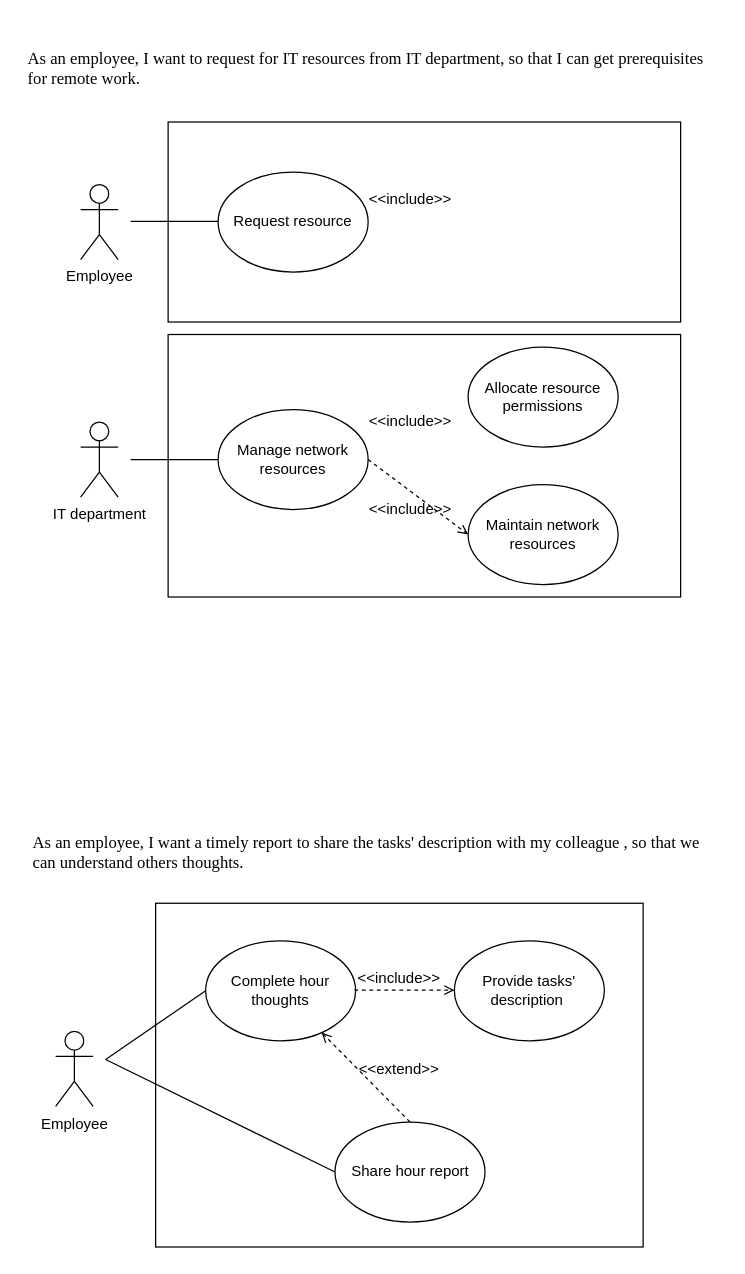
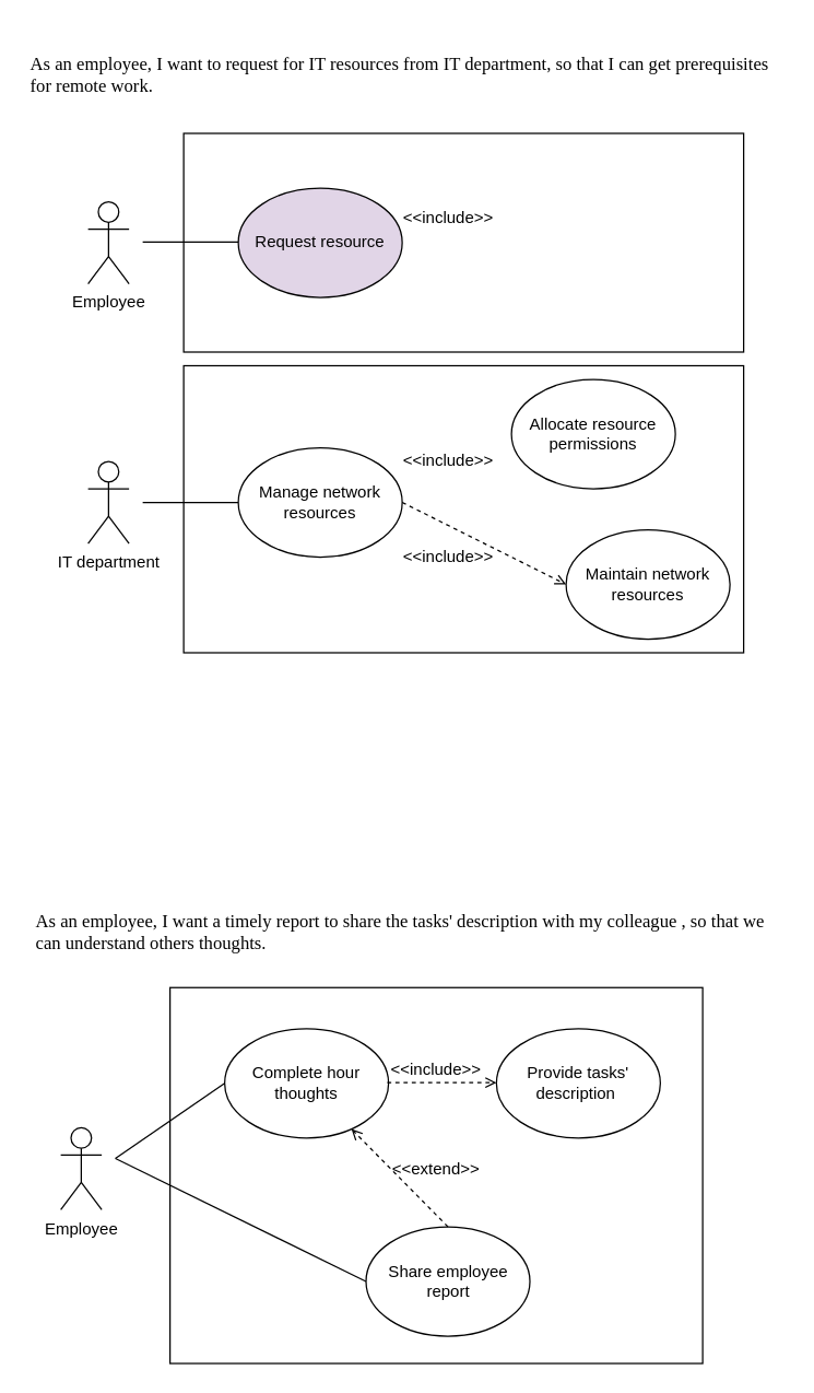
  <mxCell id="0" />
  <mxCell id="1" parent="0" />
  <mxCell id="2" value="&lt;div&gt;&lt;p class=&quot;MsoNormal&quot;&gt;&lt;span style=&quot;font-family: &amp;quot;calibri&amp;quot; ; color: rgb(0 , 0 , 0) ; font-size: 10.0pt&quot;&gt;As an employee,&lt;/span&gt;&lt;span style=&quot;font-family: &amp;quot;calibri&amp;quot; ; color: rgb(0 , 0 , 0) ; font-size: 10.0pt&quot;&gt;&amp;nbsp;I want &lt;/span&gt;&lt;span style=&quot;font-family: &amp;quot;calibri&amp;quot; ; color: rgb(0 , 0 , 0) ; font-size: 10.0pt&quot;&gt;to request for IT resources from IT department, so that I can get prerequisites for remote work.&lt;/span&gt;&lt;/p&gt;&lt;/div&gt;" style="text;whiteSpace=wrap;html=1;" parent="1" vertex="1"><mxGeometry x="20" y="20" width="550" height="70" as="geometry" /></mxCell>
  <mxCell id="3" value="Employee" style="shape=umlActor;verticalLabelPosition=bottom;verticalAlign=top;html=1;outlineConnect=0;" parent="1" vertex="1"><mxGeometry x="64" y="147" width="30" height="60" as="geometry" /></mxCell>
  <mxCell id="4" value="" style="rounded=0;whiteSpace=wrap;html=1;" parent="1" vertex="1"><mxGeometry x="134" y="97" width="410" height="160" as="geometry" /></mxCell>
  <mxCell id="5" value="" style="endArrow=none;html=1;" parent="1" edge="1"><mxGeometry width="50" height="50" relative="1" as="geometry"><mxPoint x="104" y="176.5" as="sourcePoint" /><mxPoint x="174" y="176.5" as="targetPoint" /></mxGeometry></mxCell>
- <mxCell id="6" value="Request resource" style="ellipse;whiteSpace=wrap;html=1;" parent="1" vertex="1"><mxGeometry x="174" y="137" width="120" height="80" as="geometry" /></mxCell>
+ <mxCell id="6" value="Request resource" style="ellipse;whiteSpace=wrap;html=1;fillColor=#e1d5e7;" parent="1" vertex="1"><mxGeometry x="174" y="137" width="120" height="80" as="geometry" /></mxCell>
  <mxCell id="7" value="&amp;lt;&amp;lt;include&amp;gt;&amp;gt;" style="text;html=1;strokeColor=none;fillColor=none;align=center;verticalAlign=middle;whiteSpace=wrap;rounded=0;" parent="1" vertex="1"><mxGeometry x="307.5" y="149" width="40" height="20" as="geometry" /></mxCell>
  <mxCell id="8" value="&lt;div&gt;&lt;p class=&quot;MsoNormal&quot;&gt;&lt;span style=&quot;font-family: &amp;quot;calibri&amp;quot; ; color: rgb(0 , 0 , 0) ; font-size: 10.0pt&quot;&gt;As an employee, I want a timely report to share the tasks' description with my colleague , so that we can understand others thoughts.&lt;/span&gt;&lt;/p&gt;&lt;/div&gt;" style="text;whiteSpace=wrap;html=1;" parent="1" vertex="1"><mxGeometry x="24" y="647" width="550" height="70" as="geometry" /></mxCell>
  <mxCell id="9" value="Employee" style="shape=umlActor;verticalLabelPosition=bottom;verticalAlign=top;html=1;outlineConnect=0;" parent="1" vertex="1"><mxGeometry x="44" y="824.5" width="30" height="60" as="geometry" /></mxCell>
  <mxCell id="10" value="" style="rounded=0;whiteSpace=wrap;html=1;" parent="1" vertex="1"><mxGeometry x="124" y="722" width="390" height="275" as="geometry" /></mxCell>
  <mxCell id="11" value="" style="endArrow=none;html=1;" parent="1" edge="1"><mxGeometry width="50" height="50" relative="1" as="geometry"><mxPoint x="84" y="847" as="sourcePoint" /><mxPoint x="164" y="792" as="targetPoint" /></mxGeometry></mxCell>
  <mxCell id="12" value="Complete hour thoughts" style="ellipse;whiteSpace=wrap;html=1;" parent="1" vertex="1"><mxGeometry x="164" y="752" width="120" height="80" as="geometry" /></mxCell>
  <mxCell id="13" value="&amp;lt;&amp;lt;include&amp;gt;&amp;gt;" style="text;html=1;strokeColor=none;fillColor=none;align=center;verticalAlign=middle;whiteSpace=wrap;rounded=0;" parent="1" vertex="1"><mxGeometry x="299" y="772" width="40" height="20" as="geometry" /></mxCell>
  <mxCell id="14" value="" style="endArrow=open;dashed=1;html=1;exitX=1;exitY=0.5;exitDx=0;exitDy=0;endFill=0;entryX=0;entryY=0.5;entryDx=0;entryDy=0;" parent="1" edge="1"><mxGeometry width="50" height="50" relative="1" as="geometry"><mxPoint x="283" y="791.5" as="sourcePoint" /><mxPoint x="363" y="791.5" as="targetPoint" /></mxGeometry></mxCell>
  <mxCell id="15" value="Provide tasks' description&amp;nbsp;" style="ellipse;whiteSpace=wrap;html=1;" parent="1" vertex="1"><mxGeometry x="363" y="752" width="120" height="80" as="geometry" /></mxCell>
  <mxCell id="16" value="IT department" style="shape=umlActor;verticalLabelPosition=bottom;verticalAlign=top;html=1;outlineConnect=0;" parent="1" vertex="1"><mxGeometry x="64" y="337" width="30" height="60" as="geometry" /></mxCell>
  <mxCell id="17" value="" style="rounded=0;whiteSpace=wrap;html=1;" parent="1" vertex="1"><mxGeometry x="134" y="267" width="410" height="210" as="geometry" /></mxCell>
  <mxCell id="18" value="" style="endArrow=none;html=1;" parent="1" edge="1"><mxGeometry width="50" height="50" relative="1" as="geometry"><mxPoint x="104" y="367" as="sourcePoint" /><mxPoint x="174" y="367" as="targetPoint" /></mxGeometry></mxCell>
  <mxCell id="19" value="Manage network resources" style="ellipse;whiteSpace=wrap;html=1;" parent="1" vertex="1"><mxGeometry x="174" y="327" width="120" height="80" as="geometry" /></mxCell>
  <mxCell id="20" value="Allocate resource permissions" style="ellipse;whiteSpace=wrap;html=1;" parent="1" vertex="1"><mxGeometry x="374" y="277" width="120" height="80" as="geometry" /></mxCell>
  <mxCell id="21" value="&amp;lt;&amp;lt;include&amp;gt;&amp;gt;" style="text;html=1;strokeColor=none;fillColor=none;align=center;verticalAlign=middle;whiteSpace=wrap;rounded=0;" parent="1" vertex="1"><mxGeometry x="308" y="327" width="40" height="20" as="geometry" /></mxCell>
  <mxCell id="22" value="" style="endArrow=open;dashed=1;html=1;endFill=0;entryX=0;entryY=0.5;entryDx=0;entryDy=0;" parent="1" target="23" edge="1"><mxGeometry width="50" height="50" relative="1" as="geometry"><mxPoint x="294" y="367" as="sourcePoint" /><mxPoint x="384" y="347" as="targetPoint" /></mxGeometry></mxCell>
- <mxCell id="23" value="Maintain network resources" style="ellipse;whiteSpace=wrap;html=1;" parent="1" vertex="1"><mxGeometry x="374" y="387" width="120" height="80" as="geometry" /></mxCell>
+ <mxCell id="23" value="Maintain network resources" style="ellipse;whiteSpace=wrap;html=1;" parent="1" vertex="1"><mxGeometry x="414" y="387" width="120" height="80" as="geometry" /></mxCell>
  <mxCell id="24" value="&amp;lt;&amp;lt;include&amp;gt;&amp;gt;" style="text;html=1;strokeColor=none;fillColor=none;align=center;verticalAlign=middle;whiteSpace=wrap;rounded=0;" parent="1" vertex="1"><mxGeometry x="308" y="397" width="40" height="20" as="geometry" /></mxCell>
- <mxCell id="25" value="Share hour report" style="ellipse;whiteSpace=wrap;html=1;" vertex="1" parent="1"><mxGeometry x="267.5" y="897" width="120" height="80" as="geometry" /></mxCell>
+ <mxCell id="25" value="Share employee report" style="ellipse;whiteSpace=wrap;html=1;" vertex="1" parent="1"><mxGeometry x="267.5" y="897" width="120" height="80" as="geometry" /></mxCell>
  <mxCell id="26" value="" style="endArrow=none;html=1;exitX=0;exitY=0.5;exitDx=0;exitDy=0;" edge="1" parent="1" source="25"><mxGeometry width="50" height="50" relative="1" as="geometry"><mxPoint x="294" y="937" as="sourcePoint" /><mxPoint x="84" y="847" as="targetPoint" /></mxGeometry></mxCell>
  <mxCell id="27" value="" style="endArrow=open;html=1;exitX=0.5;exitY=0;exitDx=0;exitDy=0;dashed=1;endFill=0;" edge="1" parent="1" source="25" target="12"><mxGeometry width="50" height="50" relative="1" as="geometry"><mxPoint x="294" y="937" as="sourcePoint" /><mxPoint x="344" y="887" as="targetPoint" /></mxGeometry></mxCell>
  <mxCell id="28" value="&amp;lt;&amp;lt;extend&amp;gt;&amp;gt;" style="text;html=1;strokeColor=none;fillColor=none;align=center;verticalAlign=middle;whiteSpace=wrap;rounded=0;" vertex="1" parent="1"><mxGeometry x="299" y="844.5" width="40" height="20" as="geometry" /></mxCell>
